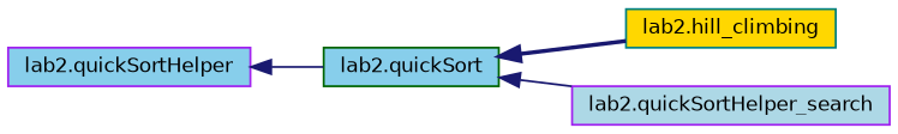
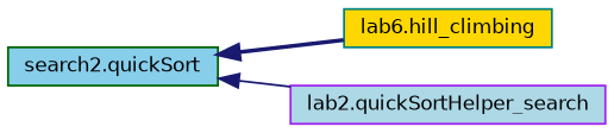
  digraph {
    rankdir=LR
    node [color=purple fillcolor=skyblue fontname=Helvetica fontsize=10 shape=record style=filled]
    edge [color=midnightblue dir=back fontname=Helvetica fontsize=10 labelfontname=Helvetica labelfontsize=10 style=solid]
-   n1 [fontcolor=black height=0.2 label="lab2.quickSortHelper" width=0.4]
-   n2 [color=darkgreen height=0.2 label="lab2.quickSort" width=0.4]
-   n3 [color=teal fillcolor=gold height=0.2 label="lab2.hill_climbing" width=0.4]
+   n2 [color=darkgreen height=0.2 label="search2.quickSort" width=0.4]
+   n3 [color=teal fillcolor=gold height=0.2 label="lab6.hill_climbing" width=0.4]
    n4 [fillcolor=lightblue height=0.2 label="lab2.quickSortHelper_search" width=0.4]
-   n1 -> n2
    n2 -> n3 [style=bold]
    n2 -> n4
  }
